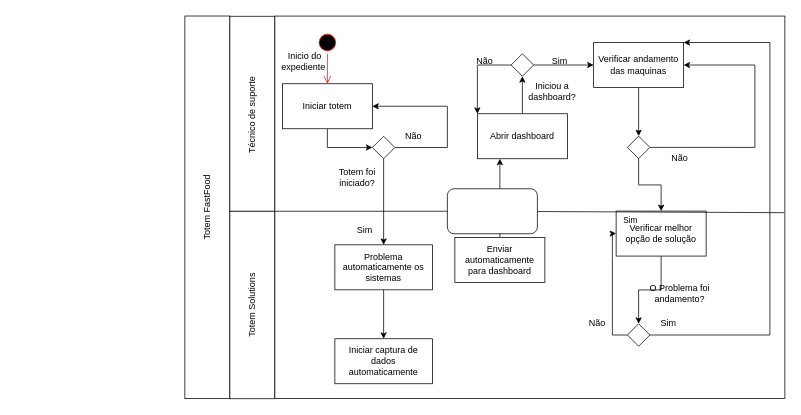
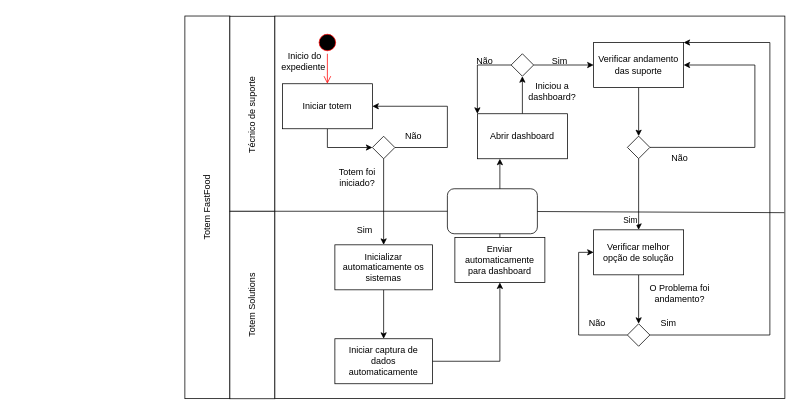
  <mxCell id="0" />
  <mxCell id="1" parent="0" />
  <mxCell id="2" value="Totem FastFood" style="rounded=0;whiteSpace=wrap;html=1;rotation=-90;" parent="1" vertex="1"><mxGeometry x="20.93" y="245.77" width="510.16" height="60" as="geometry" /></mxCell>
  <mxCell id="3" value="Técnico de suporte&amp;nbsp;" style="rounded=0;whiteSpace=wrap;html=1;rotation=-90;" parent="1" vertex="1"><mxGeometry x="206" y="121" width="260" height="60" as="geometry" /></mxCell>
  <mxCell id="4" value="Totem Solutions" style="rounded=0;whiteSpace=wrap;html=1;rotation=-90;" parent="1" vertex="1"><mxGeometry x="211" y="376" width="250" height="60" as="geometry" /></mxCell>
  <mxCell id="5" value="" style="rounded=0;whiteSpace=wrap;html=1;" parent="1" vertex="1"><mxGeometry x="366" y="20.77" width="680" height="510" as="geometry" /></mxCell>
  <mxCell id="6" value="" style="ellipse;html=1;shape=startState;fillColor=#000000;strokeColor=#ff0000;" parent="1" vertex="1"><mxGeometry x="421" y="41" width="30" height="30" as="geometry" /></mxCell>
  <mxCell id="7" value="" style="edgeStyle=orthogonalEdgeStyle;html=1;verticalAlign=bottom;endArrow=open;endSize=8;strokeColor=#ff0000;" parent="1" source="6" target="9" edge="1"><mxGeometry relative="1" as="geometry"><mxPoint x="476" y="161" as="targetPoint" /><mxPoint x="476" y="101" as="sourcePoint" /></mxGeometry></mxCell>
  <mxCell id="8" style="edgeStyle=orthogonalEdgeStyle;rounded=0;orthogonalLoop=1;jettySize=auto;html=1;exitX=0.5;exitY=1;exitDx=0;exitDy=0;entryX=0;entryY=0.5;entryDx=0;entryDy=0;" parent="1" source="9" target="12" edge="1"><mxGeometry relative="1" as="geometry" /></mxCell>
  <mxCell id="9" value="Iniciar totem" style="rounded=0;whiteSpace=wrap;html=1;" parent="1" vertex="1"><mxGeometry x="376" y="111" width="120" height="60" as="geometry" /></mxCell>
  <mxCell id="10" style="edgeStyle=orthogonalEdgeStyle;rounded=0;orthogonalLoop=1;jettySize=auto;html=1;exitX=1;exitY=0.5;exitDx=0;exitDy=0;entryX=1;entryY=0.5;entryDx=0;entryDy=0;" parent="1" source="12" target="9" edge="1"><mxGeometry relative="1" as="geometry"><Array as="points"><mxPoint x="596" y="196" /><mxPoint x="596" y="141" /></Array></mxGeometry></mxCell>
  <mxCell id="11" style="edgeStyle=orthogonalEdgeStyle;rounded=0;orthogonalLoop=1;jettySize=auto;html=1;exitX=0.5;exitY=1;exitDx=0;exitDy=0;" edge="1" parent="1" source="12" target="17"><mxGeometry relative="1" as="geometry" /></mxCell>
  <mxCell id="12" value="" style="rhombus;whiteSpace=wrap;html=1;" parent="1" vertex="1"><mxGeometry x="496" y="181" width="30" height="30" as="geometry" /></mxCell>
  <mxCell id="13" value="Sim" style="text;html=1;strokeColor=none;fillColor=none;align=center;verticalAlign=middle;whiteSpace=wrap;rounded=0;" parent="1" vertex="1"><mxGeometry x="466" y="296" width="40" height="20" as="geometry" /></mxCell>
  <mxCell id="14" value="Não" style="text;html=1;strokeColor=none;fillColor=none;align=center;verticalAlign=middle;whiteSpace=wrap;rounded=0;" parent="1" vertex="1"><mxGeometry x="531.09" y="171" width="40" height="20" as="geometry" /></mxCell>
  <mxCell id="15" value="Totem foi iniciado?" style="text;html=1;strokeColor=none;fillColor=none;align=center;verticalAlign=middle;whiteSpace=wrap;rounded=0;" parent="1" vertex="1"><mxGeometry x="436" y="225.77" width="80" height="20" as="geometry" /></mxCell>
  <mxCell id="16" style="edgeStyle=orthogonalEdgeStyle;rounded=0;orthogonalLoop=1;jettySize=auto;html=1;exitX=0.5;exitY=1;exitDx=0;exitDy=0;" edge="1" parent="1" source="17" target="19"><mxGeometry relative="1" as="geometry" /></mxCell>
- <mxCell id="17" value="Problema automaticamente os sistemas" style="rounded=0;whiteSpace=wrap;html=1;" parent="1" vertex="1"><mxGeometry x="446" y="325.77" width="130" height="60" as="geometry" /></mxCell>
+ <mxCell id="17" value="Inicializar automaticamente os sistemas" style="rounded=0;whiteSpace=wrap;html=1;" parent="1" vertex="1"><mxGeometry x="446" y="325.77" width="130" height="60" as="geometry" /></mxCell>
+ <mxCell id="18" style="edgeStyle=orthogonalEdgeStyle;rounded=0;orthogonalLoop=1;jettySize=auto;html=1;exitX=1;exitY=0.5;exitDx=0;exitDy=0;entryX=0.5;entryY=1;entryDx=0;entryDy=0;" edge="1" parent="1" source="19" target="21"><mxGeometry relative="1" as="geometry" /></mxCell>
  <mxCell id="19" value="Iniciar captura de dados automaticamente" style="rounded=0;whiteSpace=wrap;html=1;" parent="1" vertex="1"><mxGeometry x="446" y="451" width="130" height="60" as="geometry" /></mxCell>
  <mxCell id="20" style="edgeStyle=orthogonalEdgeStyle;rounded=0;orthogonalLoop=1;jettySize=auto;html=1;exitX=0.5;exitY=0;exitDx=0;exitDy=0;entryX=0.25;entryY=1;entryDx=0;entryDy=0;" parent="1" source="21" target="23" edge="1"><mxGeometry relative="1" as="geometry" /></mxCell>
  <mxCell id="21" value="Enviar automaticamente para dashboard" style="rounded=0;whiteSpace=wrap;html=1;" parent="1" vertex="1"><mxGeometry x="606" y="316" width="120" height="60" as="geometry" /></mxCell>
  <mxCell id="22" style="edgeStyle=orthogonalEdgeStyle;rounded=0;orthogonalLoop=1;jettySize=auto;html=1;exitX=0.5;exitY=0;exitDx=0;exitDy=0;entryX=0.5;entryY=1;entryDx=0;entryDy=0;" parent="1" source="23" target="26" edge="1"><mxGeometry relative="1" as="geometry" /></mxCell>
  <mxCell id="23" value="Abrir dashboard" style="rounded=0;whiteSpace=wrap;html=1;" parent="1" vertex="1"><mxGeometry x="636" y="151" width="120" height="60" as="geometry" /></mxCell>
  <mxCell id="24" style="edgeStyle=orthogonalEdgeStyle;rounded=0;orthogonalLoop=1;jettySize=auto;html=1;exitX=0;exitY=0.5;exitDx=0;exitDy=0;entryX=0;entryY=0;entryDx=0;entryDy=0;" parent="1" source="26" target="23" edge="1"><mxGeometry relative="1" as="geometry"><Array as="points"><mxPoint x="636" y="86" /></Array></mxGeometry></mxCell>
  <mxCell id="25" style="edgeStyle=orthogonalEdgeStyle;rounded=0;orthogonalLoop=1;jettySize=auto;html=1;exitX=1;exitY=0.5;exitDx=0;exitDy=0;entryX=0;entryY=0.5;entryDx=0;entryDy=0;" edge="1" parent="1" source="26" target="30"><mxGeometry relative="1" as="geometry" /></mxCell>
  <mxCell id="26" value="" style="rhombus;whiteSpace=wrap;html=1;" parent="1" vertex="1"><mxGeometry x="681" y="71" width="30" height="30" as="geometry" /></mxCell>
  <mxCell id="27" value="Sim" style="text;html=1;strokeColor=none;fillColor=none;align=center;verticalAlign=middle;whiteSpace=wrap;rounded=0;" parent="1" vertex="1"><mxGeometry x="726" y="71" width="40" height="20" as="geometry" /></mxCell>
  <mxCell id="28" value="Não" style="text;html=1;strokeColor=none;fillColor=none;align=center;verticalAlign=middle;whiteSpace=wrap;rounded=0;" parent="1" vertex="1"><mxGeometry x="626" y="71" width="40" height="20" as="geometry" /></mxCell>
  <mxCell id="29" style="edgeStyle=orthogonalEdgeStyle;rounded=0;orthogonalLoop=1;jettySize=auto;html=1;exitX=0.5;exitY=1;exitDx=0;exitDy=0;entryX=0.5;entryY=0;entryDx=0;entryDy=0;" parent="1" source="30" target="33" edge="1"><mxGeometry relative="1" as="geometry" /></mxCell>
- <mxCell id="30" value="Verificar andamento das maquinas" style="rounded=0;whiteSpace=wrap;html=1;" parent="1" vertex="1"><mxGeometry x="791" y="56" width="120" height="60" as="geometry" /></mxCell>
+ <mxCell id="30" value="Verificar andamento das suporte" style="rounded=0;whiteSpace=wrap;html=1;" parent="1" vertex="1"><mxGeometry x="791" y="56" width="120" height="60" as="geometry" /></mxCell>
  <mxCell id="31" style="edgeStyle=orthogonalEdgeStyle;rounded=0;orthogonalLoop=1;jettySize=auto;html=1;exitX=0.5;exitY=1;exitDx=0;exitDy=0;entryX=0.5;entryY=0;entryDx=0;entryDy=0;" parent="1" source="33" target="36" edge="1"><mxGeometry relative="1" as="geometry" /></mxCell>
  <mxCell id="32" style="edgeStyle=orthogonalEdgeStyle;rounded=0;orthogonalLoop=1;jettySize=auto;html=1;exitX=1;exitY=0.5;exitDx=0;exitDy=0;entryX=1;entryY=0.5;entryDx=0;entryDy=0;" parent="1" source="33" target="30" edge="1"><mxGeometry relative="1" as="geometry"><Array as="points"><mxPoint x="1006" y="196" /><mxPoint x="1006" y="86" /></Array></mxGeometry></mxCell>
  <mxCell id="33" value="" style="rhombus;whiteSpace=wrap;html=1;" parent="1" vertex="1"><mxGeometry x="836" y="180.85" width="30" height="30" as="geometry" /></mxCell>
  <mxCell id="34" value="Não" style="text;html=1;strokeColor=none;fillColor=none;align=center;verticalAlign=middle;whiteSpace=wrap;rounded=0;" parent="1" vertex="1"><mxGeometry x="886" y="201" width="40" height="20" as="geometry" /></mxCell>
  <mxCell id="35" style="edgeStyle=orthogonalEdgeStyle;rounded=0;orthogonalLoop=1;jettySize=auto;html=1;exitX=0.5;exitY=1;exitDx=0;exitDy=0;entryX=0.5;entryY=0;entryDx=0;entryDy=0;" parent="1" source="36" target="39" edge="1"><mxGeometry relative="1" as="geometry" /></mxCell>
- <mxCell id="36" value="&lt;font style=&quot;vertical-align: inherit&quot;&gt;&lt;font style=&quot;vertical-align: inherit&quot;&gt;Verificar melhor opção de solução&lt;/font&gt;&lt;/font&gt;" style="rounded=0;whiteSpace=wrap;html=1;" parent="1" vertex="1"><mxGeometry x="821" y="280.77" width="120" height="60" as="geometry" /></mxCell>
+ <mxCell id="36" value="&lt;font style=&quot;vertical-align: inherit&quot;&gt;&lt;font style=&quot;vertical-align: inherit&quot;&gt;Verificar melhor opção de solução&lt;/font&gt;&lt;/font&gt;" style="rounded=0;whiteSpace=wrap;html=1;" parent="1" vertex="1"><mxGeometry x="791" y="305.77" width="120" height="60" as="geometry" /></mxCell>
  <mxCell id="37" style="edgeStyle=orthogonalEdgeStyle;rounded=0;orthogonalLoop=1;jettySize=auto;html=1;exitX=0;exitY=0.5;exitDx=0;exitDy=0;entryX=0;entryY=0.5;entryDx=0;entryDy=0;" parent="1" source="39" target="36" edge="1"><mxGeometry relative="1" as="geometry" /></mxCell>
  <mxCell id="38" style="edgeStyle=orthogonalEdgeStyle;rounded=0;orthogonalLoop=1;jettySize=auto;html=1;exitX=1;exitY=0.5;exitDx=0;exitDy=0;entryX=1;entryY=0;entryDx=0;entryDy=0;" parent="1" source="39" target="30" edge="1"><mxGeometry relative="1" as="geometry"><Array as="points"><mxPoint x="1026" y="446" /><mxPoint x="1026" y="56" /></Array></mxGeometry></mxCell>
  <mxCell id="39" value="" style="rhombus;whiteSpace=wrap;html=1;" parent="1" vertex="1"><mxGeometry x="836" y="431" width="30" height="30" as="geometry" /></mxCell>
  <mxCell id="40" value="O Problema foi andamento?" style="text;html=1;strokeColor=none;fillColor=none;align=center;verticalAlign=middle;whiteSpace=wrap;rounded=0;" parent="1" vertex="1"><mxGeometry x="851" y="381" width="110" height="20" as="geometry" /></mxCell>
  <mxCell id="41" value="Não" style="text;html=1;strokeColor=none;fillColor=none;align=center;verticalAlign=middle;whiteSpace=wrap;rounded=0;" parent="1" vertex="1"><mxGeometry x="776" y="421" width="40" height="20" as="geometry" /></mxCell>
  <mxCell id="42" value="Sim" style="text;html=1;strokeColor=none;fillColor=none;align=center;verticalAlign=middle;whiteSpace=wrap;rounded=0;" parent="1" vertex="1"><mxGeometry x="871" y="421" width="40" height="20" as="geometry" /></mxCell>
  <mxCell id="43" value="" style="endArrow=none;html=1;entryX=0.999;entryY=0.514;entryDx=0;entryDy=0;entryPerimeter=0;" parent="1" edge="1" target="5"><mxGeometry width="50" height="50" relative="1" as="geometry"><mxPoint x="366" y="281" as="sourcePoint" /><mxPoint x="1041" y="281" as="targetPoint" /><Array as="points"><mxPoint x="636" y="281" /></Array></mxGeometry></mxCell>
  <mxCell id="44" value="&lt;font style=&quot;vertical-align: inherit&quot;&gt;&lt;font style=&quot;vertical-align: inherit&quot;&gt;Sim&lt;/font&gt;&lt;/font&gt;" style="edgeLabel;html=1;align=center;verticalAlign=middle;resizable=0;points=[];" parent="43" vertex="1" connectable="0"><mxGeometry x="0.534" y="3" relative="1" as="geometry"><mxPoint x="-48" y="13" as="offset" /></mxGeometry></mxCell>
  <mxCell id="45" value="&lt;font style=&quot;vertical-align: inherit&quot;&gt;&lt;font style=&quot;vertical-align: inherit&quot;&gt;Iniciou a dashboard?&lt;/font&gt;&lt;/font&gt;" style="text;html=1;strokeColor=none;fillColor=none;align=center;verticalAlign=middle;whiteSpace=wrap;rounded=0;" parent="1" vertex="1"><mxGeometry x="696" y="111" width="80" height="20" as="geometry" /></mxCell>
  <mxCell id="46" value="Inicio do expediente&amp;nbsp;" style="text;html=1;strokeColor=none;fillColor=none;align=center;verticalAlign=middle;whiteSpace=wrap;rounded=0;" vertex="1" parent="1"><mxGeometry x="376" y="71" width="60" height="20" as="geometry" /></mxCell>
  <mxCell id="47" value="" style="rounded=1;whiteSpace=wrap;html=1;" vertex="1" parent="1"><mxGeometry x="596" y="251" width="120" height="60" as="geometry" /></mxCell>
